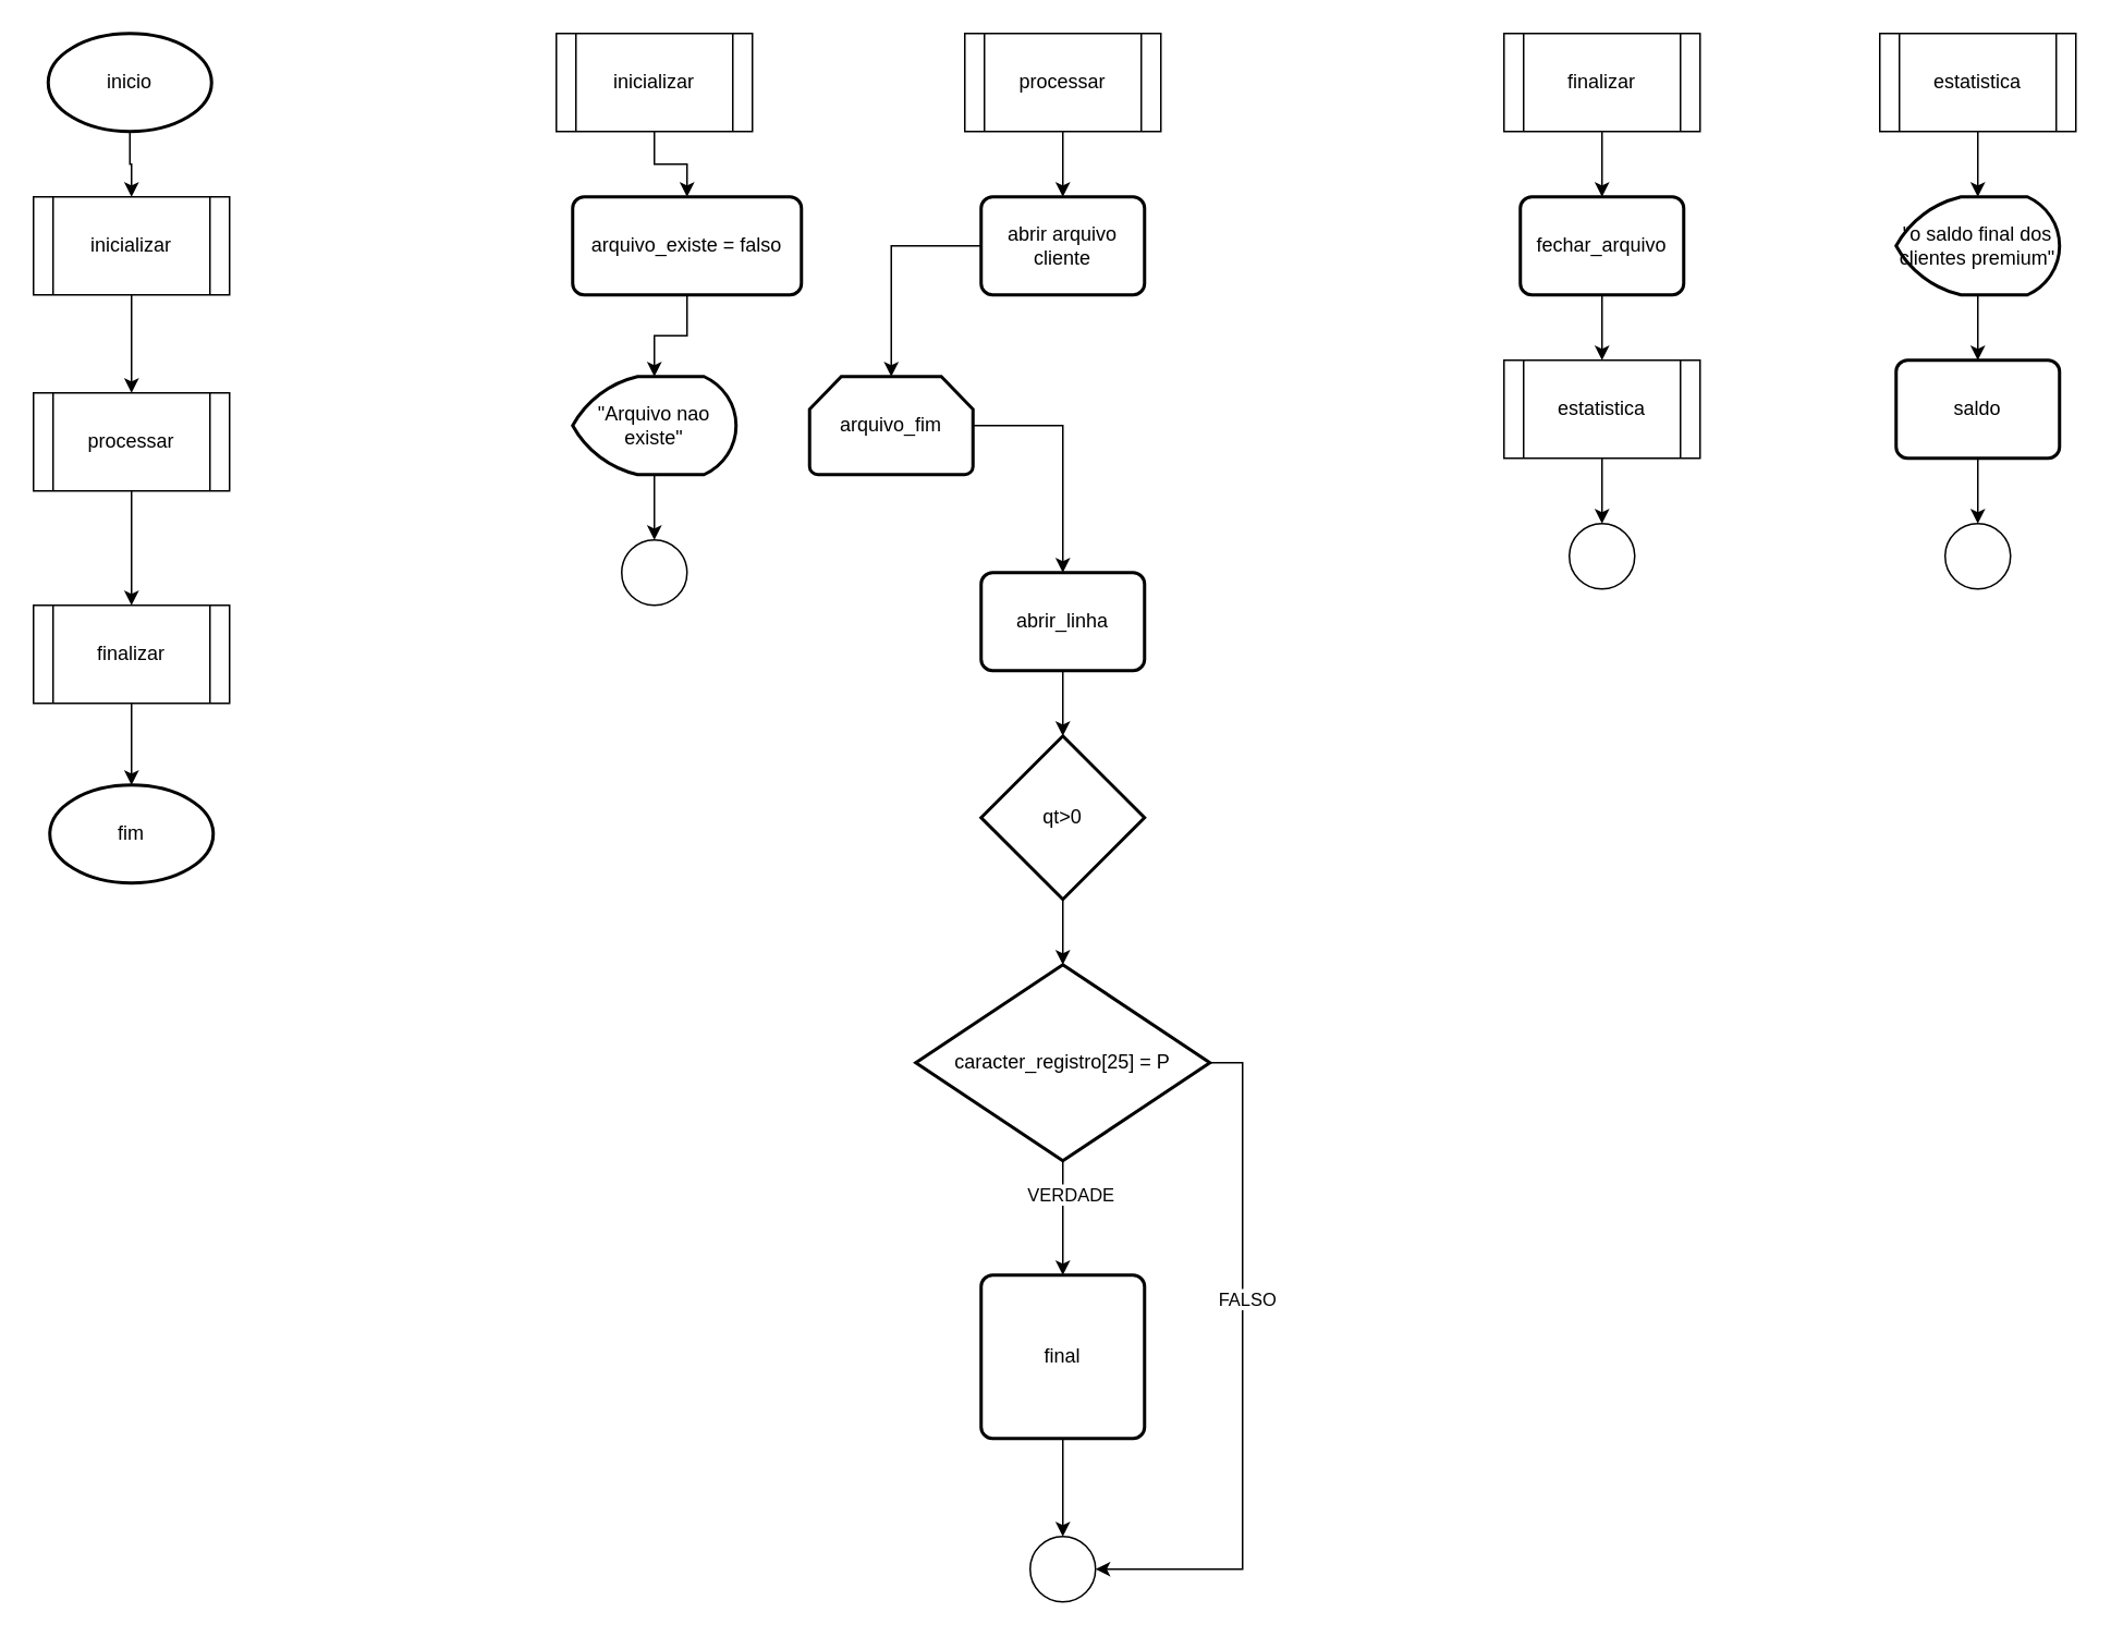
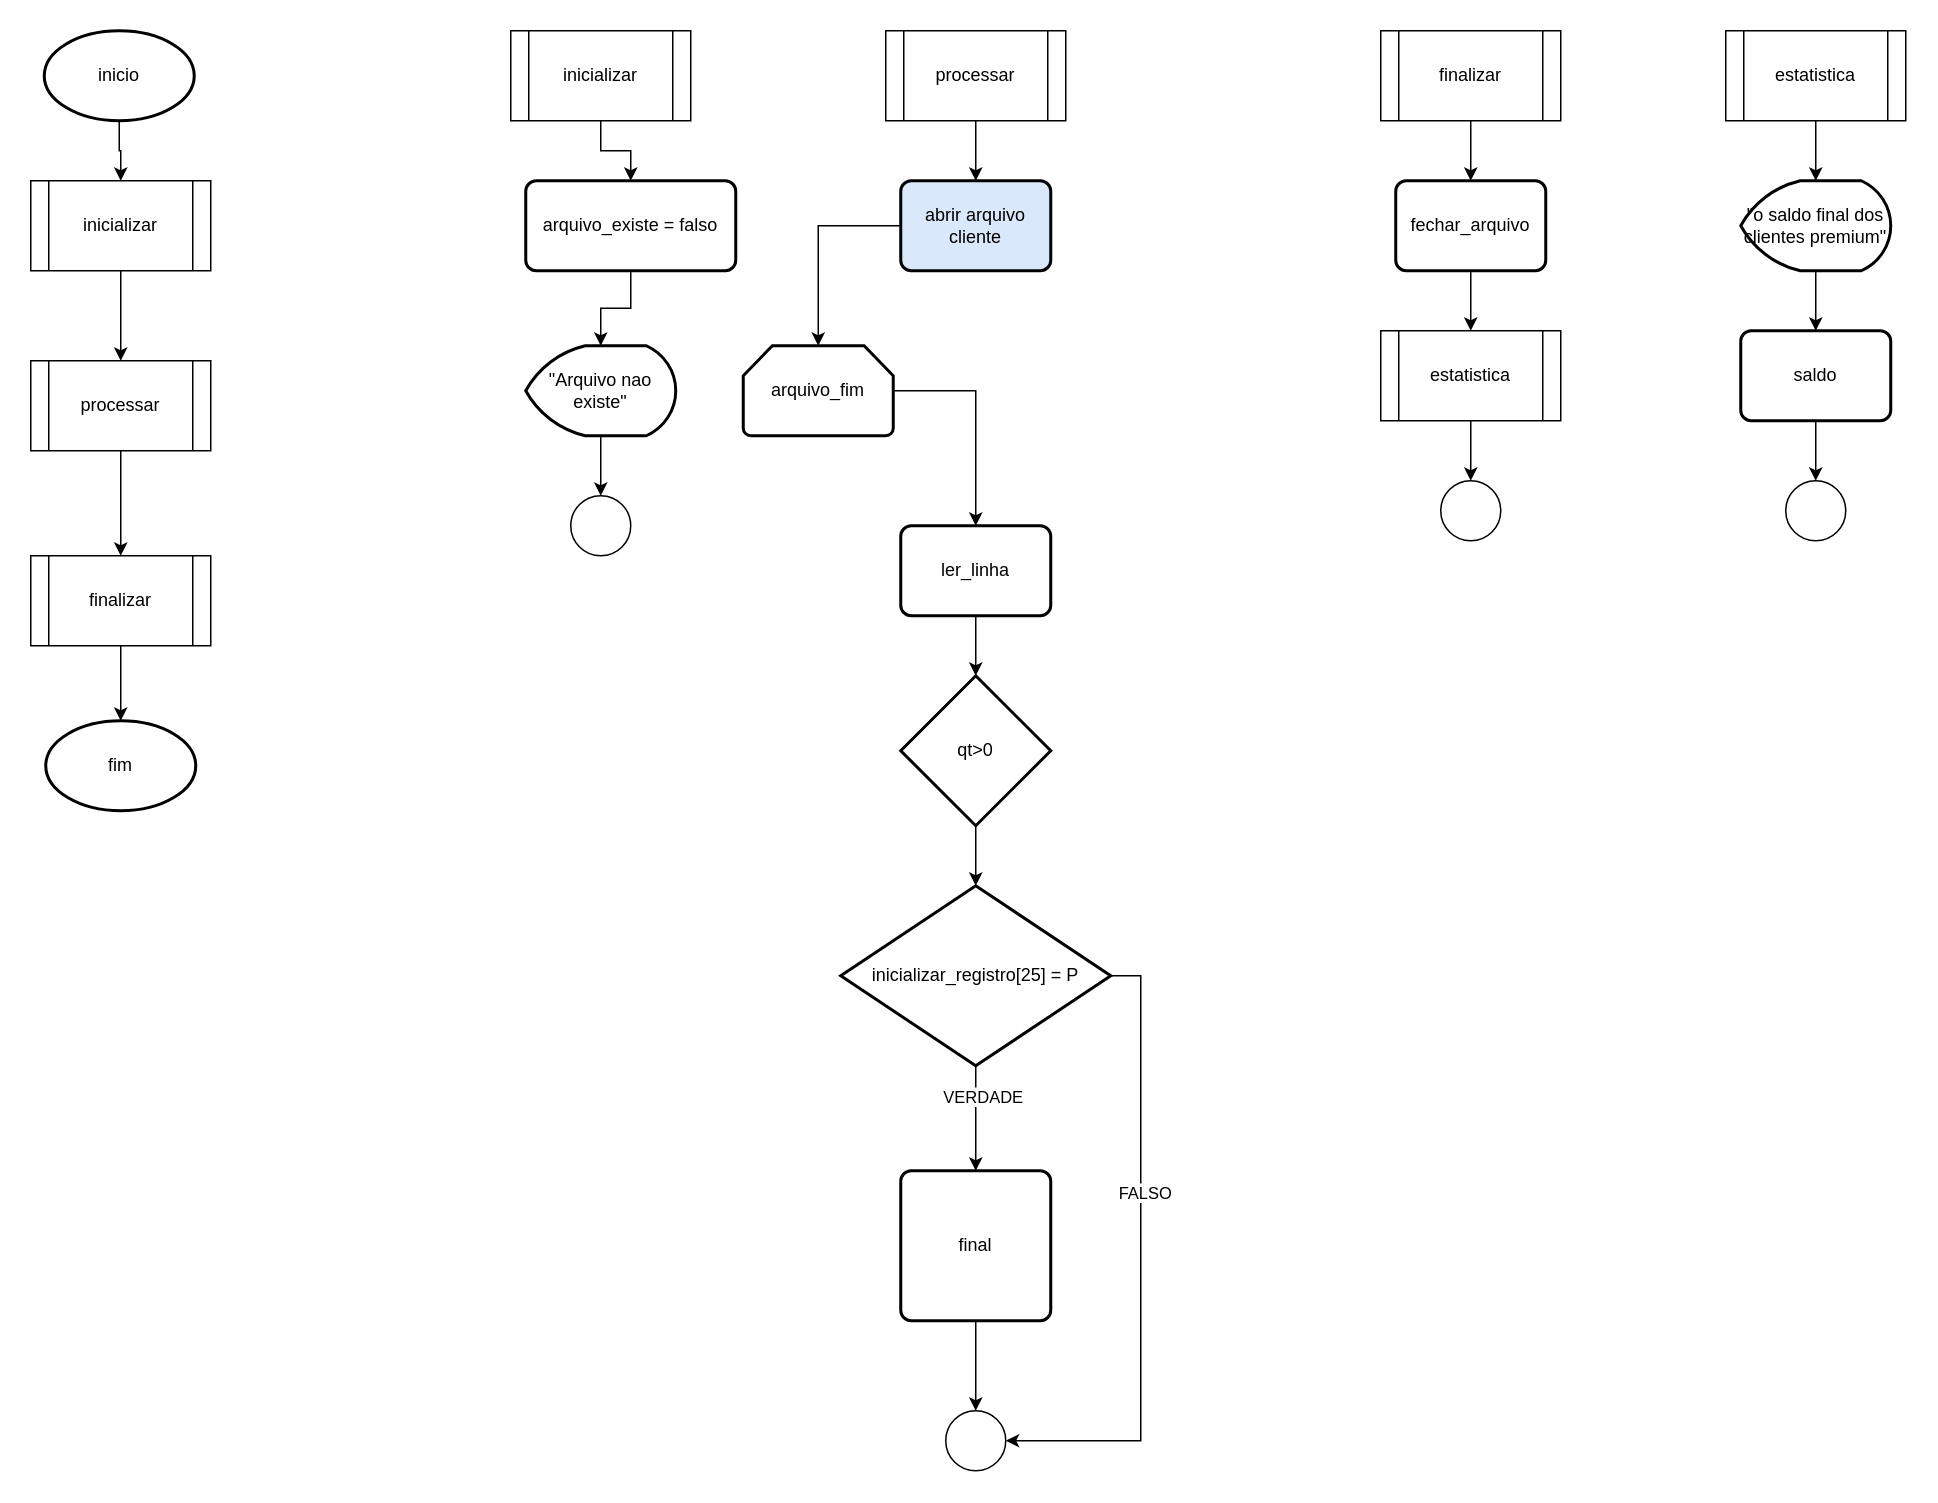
  <mxCell id="0" />
  <mxCell id="1" parent="0" />
  <mxCell id="2" value="" style="edgeStyle=orthogonalEdgeStyle;rounded=0;orthogonalLoop=1;jettySize=auto;html=1;" edge="1" parent="1" source="3" target="5"><mxGeometry relative="1" as="geometry" /></mxCell>
  <mxCell id="3" value="inicio" style="strokeWidth=2;html=1;shape=mxgraph.flowchart.start_1;whiteSpace=wrap;" vertex="1" parent="1"><mxGeometry x="29" y="20" width="100" height="60" as="geometry" /></mxCell>
  <mxCell id="4" value="" style="edgeStyle=orthogonalEdgeStyle;rounded=0;orthogonalLoop=1;jettySize=auto;html=1;" edge="1" parent="1" source="5" target="7"><mxGeometry relative="1" as="geometry" /></mxCell>
  <mxCell id="5" value="inicializar" style="shape=process;whiteSpace=wrap;html=1;backgroundOutline=1;" vertex="1" parent="1"><mxGeometry x="20" y="120" width="120" height="60" as="geometry" /></mxCell>
  <mxCell id="6" value="" style="edgeStyle=orthogonalEdgeStyle;rounded=0;orthogonalLoop=1;jettySize=auto;html=1;" edge="1" parent="1" source="7" target="9"><mxGeometry relative="1" as="geometry" /></mxCell>
  <mxCell id="7" value="processar" style="shape=process;whiteSpace=wrap;html=1;backgroundOutline=1;" vertex="1" parent="1"><mxGeometry x="20" y="240" width="120" height="60" as="geometry" /></mxCell>
  <mxCell id="8" value="" style="edgeStyle=orthogonalEdgeStyle;rounded=0;orthogonalLoop=1;jettySize=auto;html=1;" edge="1" parent="1" source="9" target="10"><mxGeometry relative="1" as="geometry" /></mxCell>
  <mxCell id="9" value="finalizar" style="shape=process;whiteSpace=wrap;html=1;backgroundOutline=1;" vertex="1" parent="1"><mxGeometry x="20" y="370" width="120" height="60" as="geometry" /></mxCell>
  <mxCell id="10" value="fim" style="strokeWidth=2;html=1;shape=mxgraph.flowchart.start_1;whiteSpace=wrap;" vertex="1" parent="1"><mxGeometry x="30" y="480" width="100" height="60" as="geometry" /></mxCell>
  <mxCell id="11" value="" style="edgeStyle=orthogonalEdgeStyle;rounded=0;orthogonalLoop=1;jettySize=auto;html=1;" edge="1" parent="1" source="12" target="14"><mxGeometry relative="1" as="geometry" /></mxCell>
  <mxCell id="12" value="inicializar" style="shape=process;whiteSpace=wrap;html=1;backgroundOutline=1;" vertex="1" parent="1"><mxGeometry x="340" y="20" width="120" height="60" as="geometry" /></mxCell>
  <mxCell id="13" value="" style="edgeStyle=orthogonalEdgeStyle;rounded=0;orthogonalLoop=1;jettySize=auto;html=1;" edge="1" parent="1" source="14" target="16"><mxGeometry relative="1" as="geometry" /></mxCell>
  <mxCell id="14" value="arquivo_existe = falso" style="rounded=1;whiteSpace=wrap;html=1;absoluteArcSize=1;arcSize=14;strokeWidth=2;" vertex="1" parent="1"><mxGeometry x="350" y="120" width="140" height="60" as="geometry" /></mxCell>
  <mxCell id="15" value="" style="edgeStyle=orthogonalEdgeStyle;rounded=0;orthogonalLoop=1;jettySize=auto;html=1;" edge="1" parent="1" source="16" target="42"><mxGeometry relative="1" as="geometry" /></mxCell>
  <mxCell id="16" value="&quot;Arquivo nao existe&quot;" style="strokeWidth=2;html=1;shape=mxgraph.flowchart.display;whiteSpace=wrap;" vertex="1" parent="1"><mxGeometry x="350" y="230" width="100" height="60" as="geometry" /></mxCell>
  <mxCell id="17" value="" style="edgeStyle=orthogonalEdgeStyle;rounded=0;orthogonalLoop=1;jettySize=auto;html=1;" edge="1" parent="1" source="18" target="20"><mxGeometry relative="1" as="geometry" /></mxCell>
  <mxCell id="18" value="processar" style="shape=process;whiteSpace=wrap;html=1;backgroundOutline=1;" vertex="1" parent="1"><mxGeometry x="590" y="20" width="120" height="60" as="geometry" /></mxCell>
  <mxCell id="19" value="" style="edgeStyle=orthogonalEdgeStyle;rounded=0;orthogonalLoop=1;jettySize=auto;html=1;" edge="1" parent="1" source="20" target="22"><mxGeometry relative="1" as="geometry" /></mxCell>
- <mxCell id="20" value="abrir arquivo cliente" style="rounded=1;whiteSpace=wrap;html=1;absoluteArcSize=1;arcSize=14;strokeWidth=2;" vertex="1" parent="1"><mxGeometry x="600" y="120" width="100" height="60" as="geometry" /></mxCell>
+ <mxCell id="20" value="abrir arquivo cliente" style="rounded=1;whiteSpace=wrap;html=1;absoluteArcSize=1;arcSize=14;strokeWidth=2;fillColor=#dae8fc;" vertex="1" parent="1"><mxGeometry x="600" y="120" width="100" height="60" as="geometry" /></mxCell>
  <mxCell id="21" value="" style="edgeStyle=orthogonalEdgeStyle;rounded=0;orthogonalLoop=1;jettySize=auto;html=1;" edge="1" parent="1" source="22" target="23"><mxGeometry relative="1" as="geometry" /></mxCell>
  <mxCell id="22" value="arquivo_fim" style="strokeWidth=2;html=1;shape=mxgraph.flowchart.loop_limit;whiteSpace=wrap;" vertex="1" parent="1"><mxGeometry x="495" y="230" width="100" height="60" as="geometry" /></mxCell>
- <mxCell id="23" value="abrir_linha" style="rounded=1;whiteSpace=wrap;html=1;absoluteArcSize=1;arcSize=14;strokeWidth=2;" vertex="1" parent="1"><mxGeometry x="600" y="350" width="100" height="60" as="geometry" /></mxCell>
+ <mxCell id="23" value="ler_linha" style="rounded=1;whiteSpace=wrap;html=1;absoluteArcSize=1;arcSize=14;strokeWidth=2;" vertex="1" parent="1"><mxGeometry x="600" y="350" width="100" height="60" as="geometry" /></mxCell>
  <mxCell id="24" value="" style="edgeStyle=orthogonalEdgeStyle;rounded=0;orthogonalLoop=1;jettySize=auto;html=1;" edge="1" parent="1" source="25" target="28"><mxGeometry relative="1" as="geometry" /></mxCell>
  <mxCell id="25" value="qt&amp;gt;0" style="strokeWidth=2;html=1;shape=mxgraph.flowchart.decision;whiteSpace=wrap;" vertex="1" parent="1"><mxGeometry x="600" y="450" width="100" height="100" as="geometry" /></mxCell>
  <mxCell id="26" value="" style="edgeStyle=orthogonalEdgeStyle;rounded=0;orthogonalLoop=1;jettySize=auto;html=1;" edge="1" parent="1" source="28" target="31"><mxGeometry relative="1" as="geometry" /></mxCell>
  <mxCell id="27" value="VERDADE" style="edgeLabel;html=1;align=center;verticalAlign=middle;resizable=0;points=[];" vertex="1" connectable="0" parent="26"><mxGeometry x="-0.417" y="4" relative="1" as="geometry"><mxPoint as="offset" /></mxGeometry></mxCell>
- <mxCell id="28" value="caracter_registro[25] = P" style="strokeWidth=2;html=1;shape=mxgraph.flowchart.decision;whiteSpace=wrap;direction=west;" vertex="1" parent="1"><mxGeometry x="560" y="590" width="180" height="120" as="geometry" /></mxCell>
+ <mxCell id="28" value="inicializar_registro[25] = P" style="strokeWidth=2;html=1;shape=mxgraph.flowchart.decision;whiteSpace=wrap;direction=west;" vertex="1" parent="1"><mxGeometry x="560" y="590" width="180" height="120" as="geometry" /></mxCell>
  <mxCell id="29" style="edgeStyle=orthogonalEdgeStyle;rounded=0;orthogonalLoop=1;jettySize=auto;html=1;exitX=0.5;exitY=1;exitDx=0;exitDy=0;entryX=0.5;entryY=0;entryDx=0;entryDy=0;entryPerimeter=0;" edge="1" parent="1" source="23" target="25"><mxGeometry relative="1" as="geometry" /></mxCell>
  <mxCell id="30" value="" style="edgeStyle=orthogonalEdgeStyle;rounded=0;orthogonalLoop=1;jettySize=auto;html=1;" edge="1" parent="1" source="31" target="32"><mxGeometry relative="1" as="geometry" /></mxCell>
  <mxCell id="31" value="final" style="rounded=1;whiteSpace=wrap;html=1;absoluteArcSize=1;arcSize=14;strokeWidth=2;" vertex="1" parent="1"><mxGeometry x="600" y="780" width="100" height="100" as="geometry" /></mxCell>
  <mxCell id="32" value="" style="verticalLabelPosition=bottom;verticalAlign=top;html=1;shape=mxgraph.flowchart.on-page_reference;" vertex="1" parent="1"><mxGeometry x="630" y="940" width="40" height="40" as="geometry" /></mxCell>
  <mxCell id="33" style="edgeStyle=orthogonalEdgeStyle;rounded=0;orthogonalLoop=1;jettySize=auto;html=1;exitX=0;exitY=0.5;exitDx=0;exitDy=0;exitPerimeter=0;entryX=1;entryY=0.5;entryDx=0;entryDy=0;entryPerimeter=0;" edge="1" parent="1" source="28" target="32"><mxGeometry relative="1" as="geometry" /></mxCell>
  <mxCell id="34" value="FALSO" style="edgeLabel;html=1;align=center;verticalAlign=middle;resizable=0;points=[];" vertex="1" connectable="0" parent="33"><mxGeometry x="-0.217" y="2" relative="1" as="geometry"><mxPoint as="offset" /></mxGeometry></mxCell>
  <mxCell id="35" value="" style="edgeStyle=orthogonalEdgeStyle;rounded=0;orthogonalLoop=1;jettySize=auto;html=1;" edge="1" parent="1" source="36" target="38"><mxGeometry relative="1" as="geometry" /></mxCell>
  <mxCell id="36" value="finalizar" style="shape=process;whiteSpace=wrap;html=1;backgroundOutline=1;" vertex="1" parent="1"><mxGeometry x="920" y="20" width="120" height="60" as="geometry" /></mxCell>
  <mxCell id="37" value="" style="edgeStyle=orthogonalEdgeStyle;rounded=0;orthogonalLoop=1;jettySize=auto;html=1;" edge="1" parent="1" source="38" target="40"><mxGeometry relative="1" as="geometry" /></mxCell>
  <mxCell id="38" value="fechar_arquivo" style="rounded=1;whiteSpace=wrap;html=1;absoluteArcSize=1;arcSize=14;strokeWidth=2;" vertex="1" parent="1"><mxGeometry x="930" y="120" width="100" height="60" as="geometry" /></mxCell>
  <mxCell id="39" value="" style="edgeStyle=orthogonalEdgeStyle;rounded=0;orthogonalLoop=1;jettySize=auto;html=1;" edge="1" parent="1" source="40" target="41"><mxGeometry relative="1" as="geometry" /></mxCell>
  <mxCell id="40" value="estatistica" style="shape=process;whiteSpace=wrap;html=1;backgroundOutline=1;" vertex="1" parent="1"><mxGeometry x="920" y="220" width="120" height="60" as="geometry" /></mxCell>
  <mxCell id="41" value="" style="verticalLabelPosition=bottom;verticalAlign=top;html=1;shape=mxgraph.flowchart.on-page_reference;" vertex="1" parent="1"><mxGeometry x="960" y="320" width="40" height="40" as="geometry" /></mxCell>
  <mxCell id="42" value="" style="verticalLabelPosition=bottom;verticalAlign=top;html=1;shape=mxgraph.flowchart.on-page_reference;" vertex="1" parent="1"><mxGeometry x="380" y="330" width="40" height="40" as="geometry" /></mxCell>
  <mxCell id="43" value="" style="edgeStyle=orthogonalEdgeStyle;rounded=0;orthogonalLoop=1;jettySize=auto;html=1;" edge="1" parent="1" source="44" target="46"><mxGeometry relative="1" as="geometry" /></mxCell>
  <mxCell id="44" value="estatistica" style="shape=process;whiteSpace=wrap;html=1;backgroundOutline=1;" vertex="1" parent="1"><mxGeometry x="1150" y="20" width="120" height="60" as="geometry" /></mxCell>
  <mxCell id="45" value="" style="edgeStyle=orthogonalEdgeStyle;rounded=0;orthogonalLoop=1;jettySize=auto;html=1;" edge="1" parent="1" source="46" target="48"><mxGeometry relative="1" as="geometry" /></mxCell>
  <mxCell id="46" value="&quot;o saldo final dos clientes premium&quot;" style="strokeWidth=2;html=1;shape=mxgraph.flowchart.display;whiteSpace=wrap;" vertex="1" parent="1"><mxGeometry x="1160" y="120" width="100" height="60" as="geometry" /></mxCell>
  <mxCell id="47" value="" style="edgeStyle=orthogonalEdgeStyle;rounded=0;orthogonalLoop=1;jettySize=auto;html=1;" edge="1" parent="1" source="48" target="49"><mxGeometry relative="1" as="geometry" /></mxCell>
  <mxCell id="48" value="saldo" style="rounded=1;whiteSpace=wrap;html=1;absoluteArcSize=1;arcSize=14;strokeWidth=2;" vertex="1" parent="1"><mxGeometry x="1160" y="220" width="100" height="60" as="geometry" /></mxCell>
  <mxCell id="49" value="" style="verticalLabelPosition=bottom;verticalAlign=top;html=1;shape=mxgraph.flowchart.on-page_reference;" vertex="1" parent="1"><mxGeometry x="1190" y="320" width="40" height="40" as="geometry" /></mxCell>
